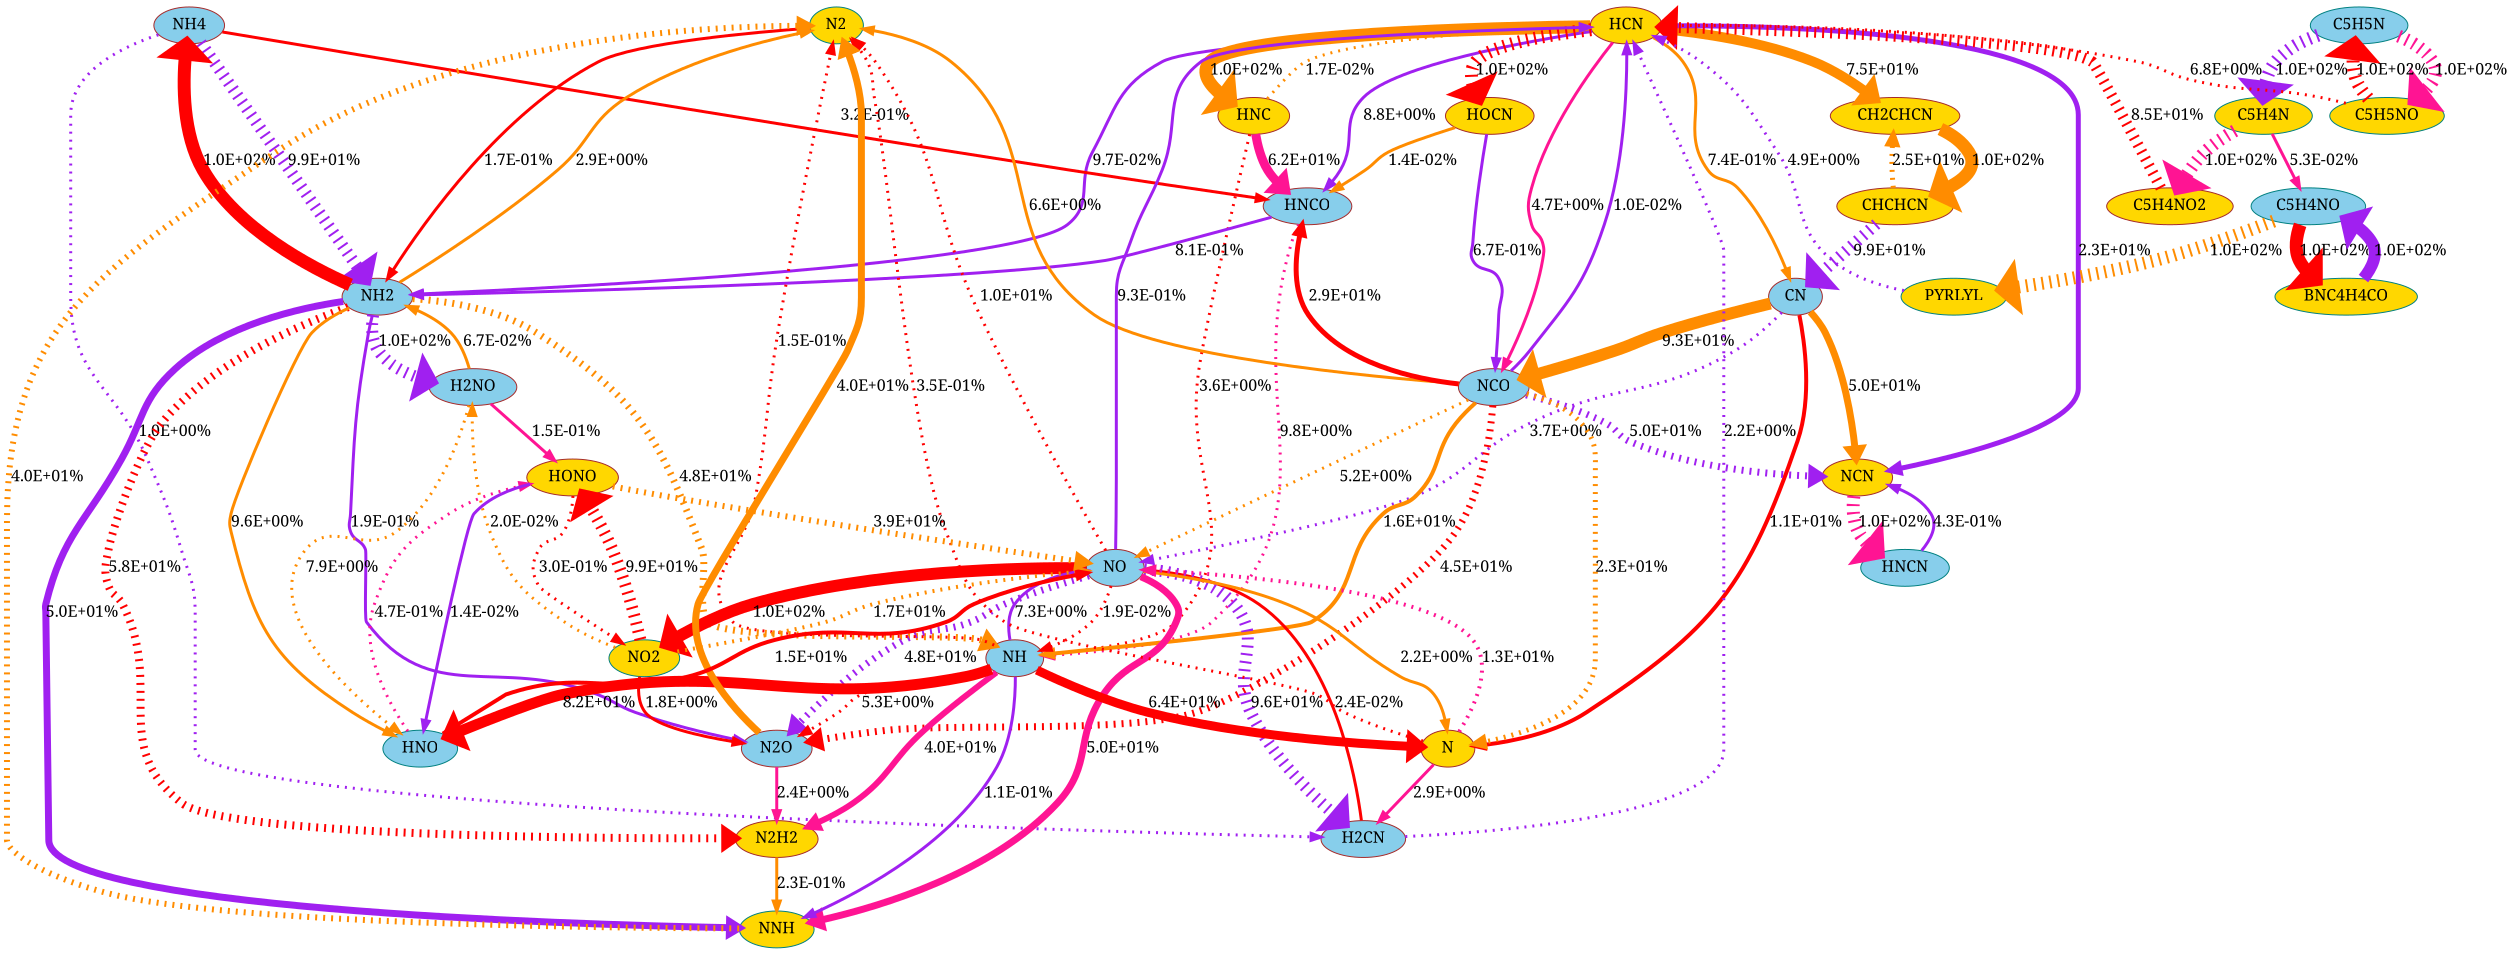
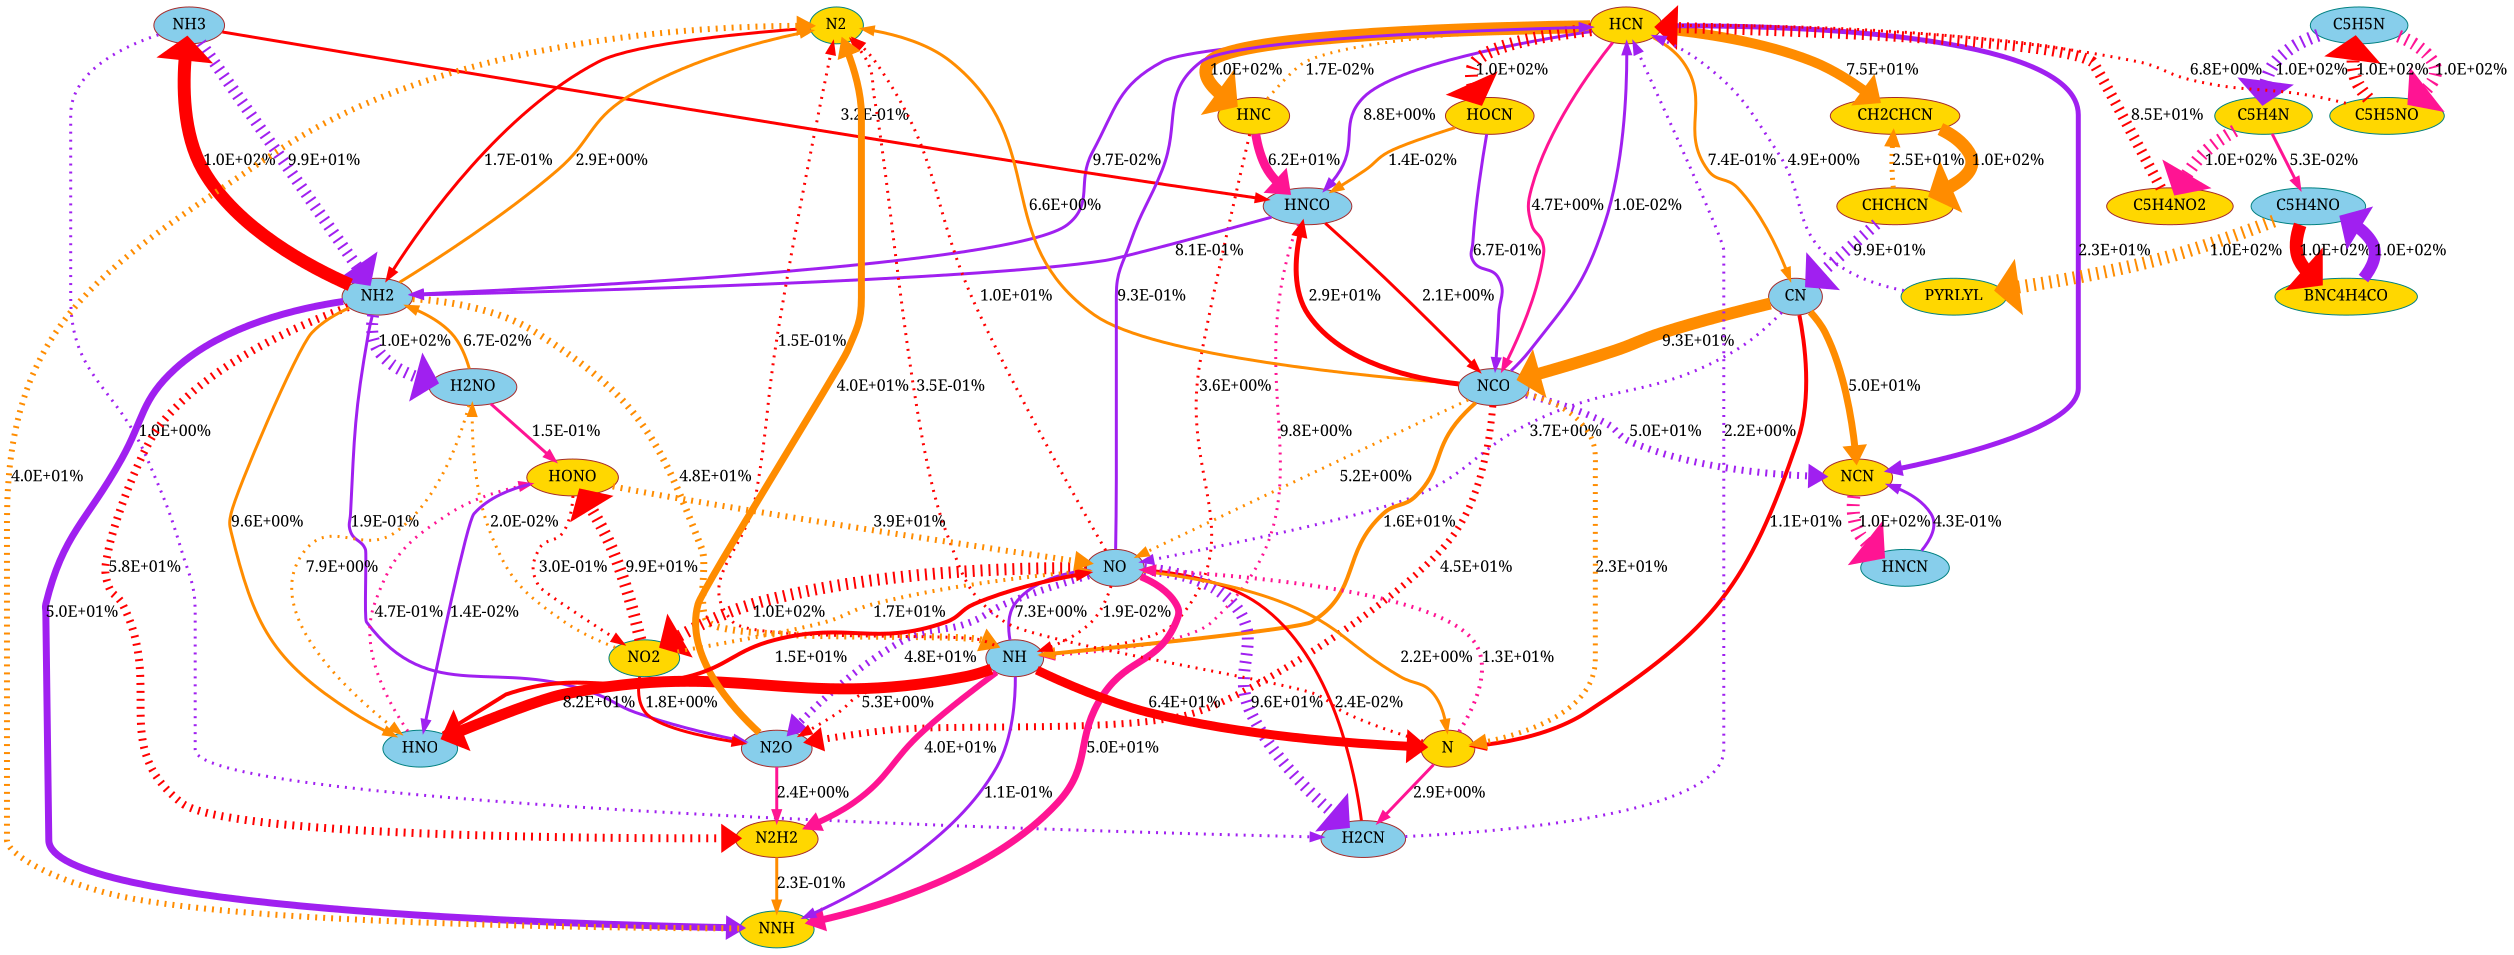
  digraph {
    b="0,0,1558,558"
    rankdir=TB
    splines=True
    node [color=brown fillcolor=gold fontname=serif fontsize=16 style=filled]
    edge [color=red fontcolor=black fontname=serif fontsize=16 penwidth=3 style=solid]
    N2 [color=teal]
    HCN
-   NH3 [fillcolor=skyblue label=NH4]
+   NH3 [fillcolor=skyblue]
    C5H5N [color=teal fillcolor=skyblue]
    NH2 [fillcolor=skyblue]
    HNC
    CN [fillcolor=skyblue]
    HNCO [fillcolor=skyblue]
    NCO [fillcolor=skyblue]
    CH2CHCN
    HOCN
    NCN
    H2CN [fillcolor=skyblue]
    C5H4N [color=teal]
    C5H5NO [color=teal]
    NO [fillcolor=skyblue]
    NNH [color=teal]
    NH [fillcolor=skyblue]
    N
    N2O [fillcolor=skyblue]
    NO2 [color=teal]
    N2H2
    HNO [color=teal fillcolor=skyblue]
    HONO
    H2NO [fillcolor=skyblue]
    CHCHCN
    HNCN [color=teal fillcolor=skyblue]
    C5H4NO [color=teal fillcolor=skyblue]
    C5H4NO2
    PYRLYL [color=teal]
    BNC4H4CO [color=teal]
    subgraph sub_1 {
      rank=source
      N2
      HCN
      NH3
      C5H5N
    }
    N2 -> NH2 [label="1.7E-01%"]
    HCN -> NH2 [color=purple label="9.7E-02%"]
    HCN -> HNC [color=darkorange label="1.0E+02%" penwidth=13]
    HCN -> CN [color=darkorange label="7.4E-01%"]
    HCN -> HNCO [color=purple label="8.8E+00%"]
    HCN -> NCO [color=deeppink label="4.7E+00%"]
    HCN -> CH2CHCN [color=darkorange label="7.5E+01%" penwidth=10]
    HCN -> HOCN [label="1.0E+02%" penwidth=13 style=dotted]
    HCN -> NCN [color=purple label="2.3E+01%" penwidth=5]
    NH3 -> NH2 [color=purple label="9.9E+01%" penwidth=12 style=dotted]
    NH3 -> HNCO [label="3.2E-01%"]
    NH3 -> H2CN [color=purple label="1.0E+00%" style=dotted]
    C5H5N -> C5H4N [color=purple label="1.0E+02%" penwidth=13 style=dotted]
    C5H5N -> C5H5NO [color=deeppink label="1.0E+02%" penwidth=13 style=dotted]
    NH2 -> N2 [color=darkorange label="2.9E+00%"]
    NH2 -> NH3 [label="1.0E+02%" penwidth=13]
    NH2 -> NNH [color=purple label="5.0E+01%" penwidth=7]
    NH2 -> NH [color=darkorange label="4.8E+01%" penwidth=7 style=dotted]
    NH2 -> N2O [color=purple label="1.9E-01%"]
    NH2 -> N2H2 [label="5.8E+01%" penwidth=8 style=dotted]
    NH2 -> HNO [color=darkorange label="9.6E+00%"]
    NH2 -> H2NO [color=purple label="1.0E+02%" penwidth=12 style=dotted]
    HNC -> HCN [color=darkorange label="1.7E-02%" style=dotted]
    HNC -> HNCO [color=deeppink label="6.2E+01%" penwidth=9]
    HNC -> NH [label="3.6E+00%" style=dotted]
    CN -> NCO [color=darkorange label="9.3E+01%" penwidth=12]
    CN -> NCN [color=darkorange label="5.0E+01%" penwidth=7]
    CN -> NO [color=purple label="3.7E+00%" style=dotted]
    CN -> N [label="1.1E+01%" penwidth=4]
    HNCO -> NH2 [color=purple label="8.1E-01%"]
+   HNCO -> NCO [label="2.1E+00%"]
    HNCO -> NH [color=deeppink label="9.8E+00%" style=dotted]
    NCO -> N2 [color=darkorange label="6.6E+00%"]
    NCO -> HCN [color=purple label="1.0E-02%"]
    NCO -> HNCO [label="2.9E+01%" penwidth=5]
    NCO -> NCN [color=purple label="5.0E+01%" penwidth=7 style=dotted]
    NCO -> NO [color=darkorange label="5.2E+00%" style=dotted]
    NCO -> NH [color=darkorange label="1.6E+01%" penwidth=4]
    NCO -> N [color=darkorange label="2.3E+01%" penwidth=5 style=dotted]
    NCO -> N2O [label="4.5E+01%" penwidth=7 style=dotted]
    CH2CHCN -> CHCHCN [color=darkorange label="1.0E+02%" penwidth=13]
    HOCN -> HNCO [color=darkorange label="1.4E-02%"]
    HOCN -> NCO [color=purple label="6.7E-01%"]
    NCN -> HNCN [color=deeppink label="1.0E+02%" penwidth=13 style=dotted]
    H2CN -> HCN [color=purple label="2.2E+00%" style=dotted]
    H2CN -> NO [label="2.4E-02%"]
    C5H4N -> C5H4NO [color=deeppink label="5.3E-02%"]
    C5H4N -> C5H4NO2 [color=deeppink label="1.0E+02%" penwidth=13 style=dotted]
    C5H5NO -> HCN [label="6.8E+00%" style=dotted]
    C5H5NO -> C5H5N [label="1.0E+02%" penwidth=13 style=dotted]
    NO -> N2 [label="1.0E+01%" style=dotted]
    NO -> HCN [color=purple label="9.3E-01%"]
    NO -> H2CN [color=purple label="9.6E+01%" penwidth=12 style=dotted]
    NO -> NNH [color=deeppink label="5.0E+01%" penwidth=7]
    NO -> NH [label="1.9E-02%" style=dotted]
    NO -> N [color=darkorange label="2.2E+00%"]
    NO -> N2O [color=purple label="4.8E+01%" penwidth=7 style=dotted]
-   NO -> NO2 [label="1.0E+02%" penwidth=12]
+   NO -> NO2 [label="1.0E+02%" penwidth=12 style=dotted]
    NNH -> N2 [color=darkorange label="4.0E+01%" penwidth=6 style=dotted]
    NH -> N2 [label="1.5E-01%" style=dotted]
    NH -> NO [color=purple label="7.3E+00%"]
    NH -> NNH [color=purple label="1.1E-01%"]
    NH -> N [label="6.4E+01%" penwidth=9]
    NH -> N2O [label="5.3E+00%" style=dotted]
    NH -> N2H2 [color=deeppink label="4.0E+01%" penwidth=6]
    NH -> HNO [label="8.2E+01%" penwidth=11]
    N -> N2 [label="3.5E-01%" style=dotted]
    N -> H2CN [color=deeppink label="2.9E+00%"]
    N -> NO [color=deeppink label="1.3E+01%" penwidth=4 style=dotted]
    N2O -> N2 [color=darkorange label="4.0E+01%" penwidth=7]
    N2O -> N2H2 [color=deeppink label="2.4E+00%"]
    NO2 -> NO [color=darkorange label="1.7E+01%" penwidth=4 style=dotted]
    NO2 -> N2O [label="1.8E+00%"]
    NO2 -> HONO [label="9.9E+01%" penwidth=12 style=dotted]
    NO2 -> H2NO [color=darkorange label="2.0E-02%" style=dotted]
    N2H2 -> NNH [color=darkorange label="2.3E-01%"]
    HNO -> NO [label="1.5E+01%" penwidth=4]
    HNO -> HONO [color=deeppink label="4.7E-01%" style=dotted]
    HONO -> NO [color=darkorange label="3.9E+01%" penwidth=6 style=dotted]
    HONO -> NO2 [label="3.0E-01%" style=dotted]
    HONO -> HNO [color=purple label="1.4E-02%"]
    H2NO -> NH2 [color=darkorange label="6.7E-02%"]
    H2NO -> HNO [color=darkorange label="7.9E+00%" style=dotted]
    H2NO -> HONO [color=deeppink label="1.5E-01%"]
    CHCHCN -> CN [color=purple label="9.9E+01%" penwidth=12 style=dotted]
    CHCHCN -> CH2CHCN [color=darkorange label="2.5E+01%" penwidth=5 style=dotted]
    HNCN -> NCN [color=purple label="4.3E-01%"]
    C5H4NO -> PYRLYL [color=darkorange label="1.0E+02%" penwidth=13 style=dotted]
    C5H4NO -> BNC4H4CO [label="1.0E+02%" penwidth=13]
    C5H4NO2 -> HCN [label="8.5E+01%" penwidth=11 style=dotted]
    PYRLYL -> HCN [color=purple label="4.9E+00%" style=dotted]
    BNC4H4CO -> C5H4NO [color=purple label="1.0E+02%" penwidth=12]
  }
